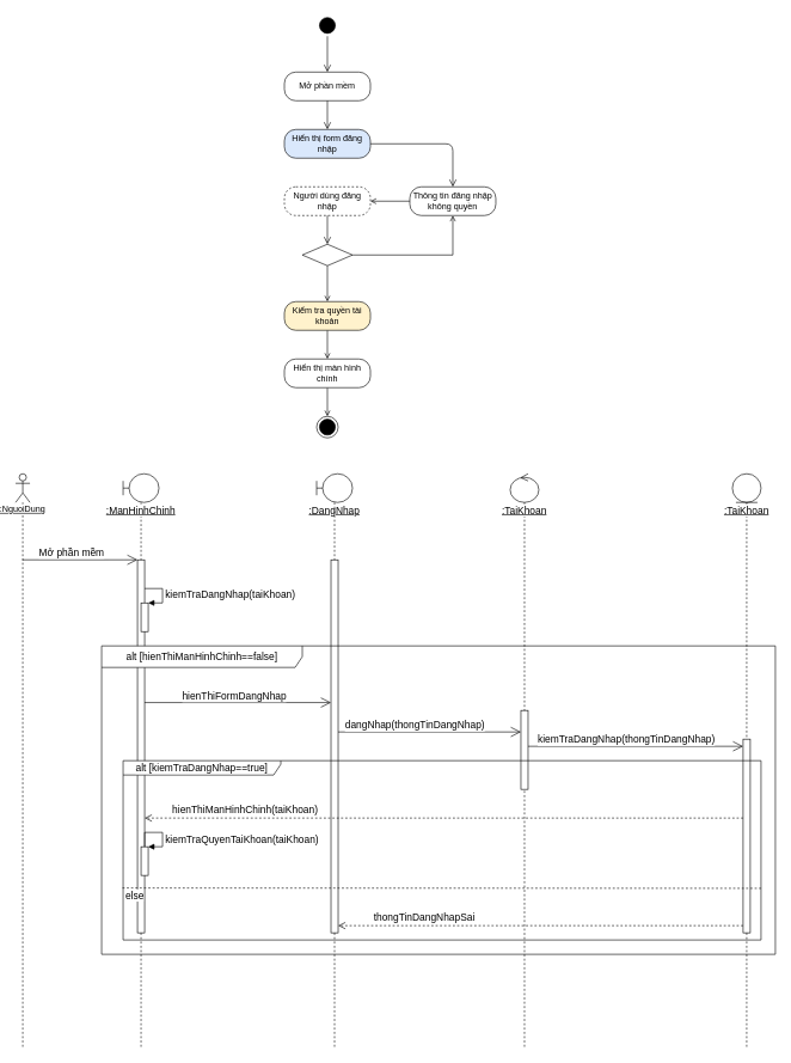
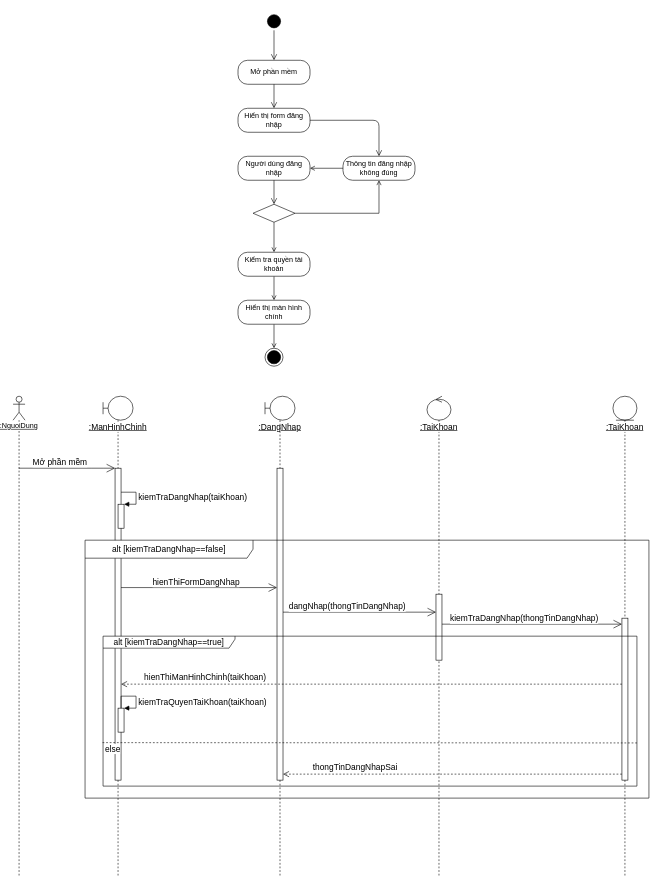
  <mxCell id="0" />
  <mxCell id="1" parent="0" />
  <mxCell id="2" value="" style="ellipse;html=1;shape=startState;fillColor=#000000;" vertex="1" parent="1"><mxGeometry x="440" y="20" width="30" height="30" as="geometry" /></mxCell>
  <mxCell id="3" value="" style="edgeStyle=orthogonalEdgeStyle;html=1;verticalAlign=bottom;endArrow=open;endSize=8;" edge="1" source="2" parent="1" target="4"><mxGeometry relative="1" as="geometry"><mxPoint x="455" y="110" as="targetPoint" /></mxGeometry></mxCell>
  <mxCell id="4" value="Mở phần mềm" style="rounded=1;whiteSpace=wrap;html=1;arcSize=40;fontColor=#000000;fillColor=#FFFFFF;" vertex="1" parent="1"><mxGeometry x="395" y="100" width="120" height="40" as="geometry" /></mxCell>
  <mxCell id="5" value="" style="edgeStyle=orthogonalEdgeStyle;html=1;verticalAlign=bottom;endArrow=open;endSize=8;" edge="1" source="4" parent="1" target="6"><mxGeometry relative="1" as="geometry"><mxPoint x="455" y="235" as="targetPoint" /></mxGeometry></mxCell>
- <mxCell id="6" value="Hiển thị form đăng nhập" style="rounded=1;whiteSpace=wrap;html=1;arcSize=40;fontColor=#000000;fillColor=#dae8fc;" vertex="1" parent="1"><mxGeometry x="395" y="180" width="120" height="40" as="geometry" /></mxCell>
+ <mxCell id="6" value="Hiển thị form đăng nhập" style="rounded=1;whiteSpace=wrap;html=1;arcSize=40;fontColor=#000000;fillColor=#FFFFFF;" vertex="1" parent="1"><mxGeometry x="395" y="180" width="120" height="40" as="geometry" /></mxCell>
  <mxCell id="7" value="" style="edgeStyle=orthogonalEdgeStyle;html=1;verticalAlign=bottom;endArrow=open;endSize=8;" edge="1" source="6" parent="1" target="14"><mxGeometry relative="1" as="geometry"><mxPoint x="455" y="340" as="targetPoint" /></mxGeometry></mxCell>
- <mxCell id="8" value="Người dùng đăng nhập" style="rounded=1;whiteSpace=wrap;html=1;arcSize=40;fontColor=#000000;fillColor=#FFFFFF;dashed=1;" vertex="1" parent="1"><mxGeometry x="395" y="260" width="120" height="40" as="geometry" /></mxCell>
+ <mxCell id="8" value="Người dùng đăng nhập" style="rounded=1;whiteSpace=wrap;html=1;arcSize=40;fontColor=#000000;fillColor=#FFFFFF;" vertex="1" parent="1"><mxGeometry x="395" y="260" width="120" height="40" as="geometry" /></mxCell>
  <mxCell id="9" value="" style="edgeStyle=orthogonalEdgeStyle;html=1;verticalAlign=bottom;endArrow=open;endSize=8;entryX=0.5;entryY=0;entryDx=0;entryDy=0;" edge="1" source="8" parent="1" target="12"><mxGeometry relative="1" as="geometry"><mxPoint x="455" y="340" as="targetPoint" /></mxGeometry></mxCell>
  <mxCell id="10" style="edgeStyle=orthogonalEdgeStyle;rounded=0;orthogonalLoop=1;jettySize=auto;html=1;entryX=0.5;entryY=1;entryDx=0;entryDy=0;endArrow=open;endFill=0;" edge="1" parent="1" source="12" target="14"><mxGeometry relative="1" as="geometry"><Array as="points"><mxPoint x="630" y="355" /></Array></mxGeometry></mxCell>
  <mxCell id="11" style="edgeStyle=orthogonalEdgeStyle;rounded=0;orthogonalLoop=1;jettySize=auto;html=1;endArrow=open;endFill=0;" edge="1" parent="1" source="12" target="16"><mxGeometry relative="1" as="geometry" /></mxCell>
  <mxCell id="12" value="" style="rhombus;whiteSpace=wrap;html=1;" vertex="1" parent="1"><mxGeometry x="420" y="340" width="70" height="30" as="geometry" /></mxCell>
  <mxCell id="13" style="edgeStyle=orthogonalEdgeStyle;rounded=0;orthogonalLoop=1;jettySize=auto;html=1;entryX=1;entryY=0.5;entryDx=0;entryDy=0;endArrow=open;endFill=0;" edge="1" parent="1" source="14" target="8"><mxGeometry relative="1" as="geometry" /></mxCell>
- <mxCell id="14" value="Thông tin đăng nhập không quyền" style="rounded=1;whiteSpace=wrap;html=1;arcSize=40;fontColor=#000000;fillColor=#FFFFFF;" vertex="1" parent="1"><mxGeometry x="570" y="260" width="120" height="40" as="geometry" /></mxCell>
+ <mxCell id="14" value="Thông tin đăng nhập không đúng" style="rounded=1;whiteSpace=wrap;html=1;arcSize=40;fontColor=#000000;fillColor=#FFFFFF;" vertex="1" parent="1"><mxGeometry x="570" y="260" width="120" height="40" as="geometry" /></mxCell>
  <mxCell id="15" style="edgeStyle=orthogonalEdgeStyle;rounded=0;orthogonalLoop=1;jettySize=auto;html=1;endArrow=open;endFill=0;" edge="1" parent="1" source="16" target="19"><mxGeometry relative="1" as="geometry" /></mxCell>
- <mxCell id="16" value="Kiểm tra quyền tài khoản" style="rounded=1;whiteSpace=wrap;html=1;arcSize=40;fontColor=#000000;fillColor=#fff2cc;" vertex="1" parent="1"><mxGeometry x="395" y="420" width="120" height="40" as="geometry" /></mxCell>
+ <mxCell id="16" value="Kiểm tra quyền tài khoản" style="rounded=1;whiteSpace=wrap;html=1;arcSize=40;fontColor=#000000;fillColor=#FFFFFF;" vertex="1" parent="1"><mxGeometry x="395" y="420" width="120" height="40" as="geometry" /></mxCell>
  <mxCell id="17" value="" style="ellipse;html=1;shape=endState;fillColor=#000000;" vertex="1" parent="1"><mxGeometry x="440" y="580" width="30" height="30" as="geometry" /></mxCell>
  <mxCell id="18" style="edgeStyle=orthogonalEdgeStyle;rounded=0;orthogonalLoop=1;jettySize=auto;html=1;endArrow=open;endFill=0;" edge="1" parent="1" source="19" target="17"><mxGeometry relative="1" as="geometry" /></mxCell>
  <mxCell id="19" value="Hiển thị màn hình chính" style="rounded=1;whiteSpace=wrap;html=1;arcSize=40;fontColor=#000000;fillColor=#FFFFFF;" vertex="1" parent="1"><mxGeometry x="395" y="500" width="120" height="40" as="geometry" /></mxCell>
  <mxCell id="20" value="&lt;u&gt;:NguoiDung&lt;/u&gt;" style="shape=umlLifeline;participant=umlActor;perimeter=lifelinePerimeter;whiteSpace=wrap;html=1;container=1;collapsible=0;recursiveResize=0;verticalAlign=top;spacingTop=36;outlineConnect=0;strokeColor=#000000;fillColor=#FFFFFF;labelBackgroundColor=#ffffff;" vertex="1" parent="1"><mxGeometry x="20" y="660" width="20" height="800" as="geometry" /></mxCell>
  <mxCell id="21" value="&lt;u style=&quot;font-size: 14px;&quot;&gt;:DangNhap&lt;/u&gt;" style="shape=umlLifeline;participant=umlBoundary;perimeter=lifelinePerimeter;whiteSpace=wrap;html=1;container=1;collapsible=0;recursiveResize=0;verticalAlign=top;spacingTop=36;outlineConnect=0;strokeColor=#000000;fillColor=#FFFFFF;fontSize=14;" vertex="1" parent="1"><mxGeometry x="440" y="660" width="50" height="800" as="geometry" /></mxCell>
  <mxCell id="22" value="" style="html=1;points=[];perimeter=orthogonalPerimeter;labelBackgroundColor=#ffffff;strokeColor=#000000;fillColor=#FFFFFF;fontSize=14;" vertex="1" parent="21"><mxGeometry x="20" y="120" width="10" height="520" as="geometry" /></mxCell>
  <mxCell id="23" value="&lt;u style=&quot;font-size: 14px;&quot;&gt;:TaiKhoan&lt;/u&gt;" style="shape=umlLifeline;participant=umlControl;perimeter=lifelinePerimeter;whiteSpace=wrap;html=1;container=1;collapsible=0;recursiveResize=0;verticalAlign=top;spacingTop=36;outlineConnect=0;strokeColor=#000000;fillColor=#FFFFFF;labelBackgroundColor=#ffffff;fontSize=14;" vertex="1" parent="1"><mxGeometry x="710" y="660" width="40" height="800" as="geometry" /></mxCell>
  <mxCell id="24" value="" style="html=1;points=[];perimeter=orthogonalPerimeter;labelBackgroundColor=#ffffff;strokeColor=#000000;fillColor=#FFFFFF;fontSize=14;" vertex="1" parent="23"><mxGeometry x="15" y="330" width="10" height="110" as="geometry" /></mxCell>
  <mxCell id="25" value="&lt;u style=&quot;font-size: 14px;&quot;&gt;:TaiKhoan&lt;/u&gt;" style="shape=umlLifeline;participant=umlEntity;perimeter=lifelinePerimeter;whiteSpace=wrap;html=1;container=1;collapsible=0;recursiveResize=0;verticalAlign=top;spacingTop=36;outlineConnect=0;strokeColor=#000000;fillColor=#FFFFFF;labelBackgroundColor=#ffffff;fontSize=14;" vertex="1" parent="1"><mxGeometry x="1020" y="660" width="40" height="800" as="geometry" /></mxCell>
  <mxCell id="26" value="" style="html=1;points=[];perimeter=orthogonalPerimeter;labelBackgroundColor=#ffffff;strokeColor=#000000;fillColor=#FFFFFF;fontSize=14;" vertex="1" parent="25"><mxGeometry x="15" y="370" width="10" height="270" as="geometry" /></mxCell>
  <mxCell id="27" value="&lt;u style=&quot;font-size: 14px;&quot;&gt;:ManHinhChinh&lt;/u&gt;" style="shape=umlLifeline;participant=umlBoundary;perimeter=lifelinePerimeter;whiteSpace=wrap;html=1;container=1;collapsible=0;recursiveResize=0;verticalAlign=top;spacingTop=36;outlineConnect=0;strokeColor=#000000;fillColor=#FFFFFF;labelBackgroundColor=#ffffff;fontSize=14;" vertex="1" parent="1"><mxGeometry x="170" y="660" width="50" height="800" as="geometry" /></mxCell>
  <mxCell id="28" value="" style="html=1;points=[];perimeter=orthogonalPerimeter;labelBackgroundColor=#ffffff;strokeColor=#000000;fillColor=#FFFFFF;fontSize=14;" vertex="1" parent="27"><mxGeometry x="20" y="120" width="10" height="520" as="geometry" /></mxCell>
  <mxCell id="29" value="" style="html=1;points=[];perimeter=orthogonalPerimeter;labelBackgroundColor=#ffffff;strokeColor=#000000;fillColor=#FFFFFF;fontSize=14;" vertex="1" parent="27"><mxGeometry x="25" y="180.06" width="10" height="40" as="geometry" /></mxCell>
  <mxCell id="30" value="kiemTraDangNhap(taiKhoan)" style="edgeStyle=orthogonalEdgeStyle;html=1;align=left;spacingLeft=2;endArrow=block;rounded=0;entryX=1;entryY=0;strokeColor=#000000;fontSize=14;" edge="1" target="29" parent="27" source="28"><mxGeometry relative="1" as="geometry"><mxPoint x="30" y="160.06" as="sourcePoint" /><Array as="points"><mxPoint x="55" y="160" /><mxPoint x="55" y="180" /></Array></mxGeometry></mxCell>
  <mxCell id="31" value="" style="html=1;points=[];perimeter=orthogonalPerimeter;labelBackgroundColor=#ffffff;strokeColor=#000000;fillColor=#FFFFFF;fontSize=14;" vertex="1" parent="27"><mxGeometry x="25" y="520" width="10" height="40" as="geometry" /></mxCell>
  <mxCell id="32" value="kiemTraQuyenTaiKhoan(taiKhoan)" style="edgeStyle=orthogonalEdgeStyle;html=1;align=left;spacingLeft=2;endArrow=block;rounded=0;entryX=1;entryY=0;strokeColor=#000000;fontSize=14;" edge="1" target="31" parent="27"><mxGeometry x="0.295" relative="1" as="geometry"><mxPoint x="30" y="520" as="sourcePoint" /><Array as="points"><mxPoint x="30" y="500" /><mxPoint x="55" y="500" /><mxPoint x="55" y="520" /></Array><mxPoint as="offset" /></mxGeometry></mxCell>
  <mxCell id="33" value="Mở phần mềm" style="endArrow=open;endFill=1;endSize=12;html=1;strokeColor=#000000;fontSize=14;" edge="1" parent="1" source="20" target="28"><mxGeometry x="-0.154" y="10" width="160" relative="1" as="geometry"><mxPoint x="130" y="950" as="sourcePoint" /><mxPoint x="200" y="780" as="targetPoint" /><Array as="points"><mxPoint x="160" y="780" /></Array><mxPoint as="offset" /></mxGeometry></mxCell>
  <mxCell id="34" value="hienThiFormDangNhap" style="endArrow=open;endFill=1;endSize=12;html=1;strokeColor=#000000;fontSize=14;" edge="1" parent="1" source="28"><mxGeometry x="-0.043" y="9" width="160" relative="1" as="geometry"><mxPoint x="230" y="979" as="sourcePoint" /><mxPoint x="460" y="979" as="targetPoint" /><Array as="points"><mxPoint x="350" y="979" /></Array><mxPoint x="1" as="offset" /></mxGeometry></mxCell>
  <mxCell id="35" value="" style="endArrow=open;endFill=1;endSize=12;html=1;strokeColor=#000000;fontSize=14;" edge="1" parent="1" source="22" target="24"><mxGeometry width="160" relative="1" as="geometry"><mxPoint x="520" y="1020" as="sourcePoint" /><mxPoint x="680" y="1020" as="targetPoint" /><Array as="points"><mxPoint x="610" y="1020" /></Array></mxGeometry></mxCell>
  <mxCell id="36" value="dangNhap(thongTinDangNhap)" style="edgeLabel;html=1;align=center;verticalAlign=middle;resizable=0;points=[];fontSize=14;" vertex="1" connectable="0" parent="35"><mxGeometry x="-0.219" y="-3" relative="1" as="geometry"><mxPoint x="6" y="-13" as="offset" /></mxGeometry></mxCell>
  <mxCell id="37" value="" style="endArrow=open;endFill=1;endSize=12;html=1;strokeColor=#000000;fontSize=14;" edge="1" parent="1" target="26"><mxGeometry width="160" relative="1" as="geometry"><mxPoint x="735" y="1040" as="sourcePoint" /><mxPoint x="965" y="1040" as="targetPoint" /></mxGeometry></mxCell>
  <mxCell id="38" value="kiemTraDangNhap(thongTinDangNhap)" style="edgeLabel;html=1;align=center;verticalAlign=middle;resizable=0;points=[];fontSize=14;" vertex="1" connectable="0" parent="37"><mxGeometry x="-0.311" relative="1" as="geometry"><mxPoint x="33.18" y="-10" as="offset" /></mxGeometry></mxCell>
  <mxCell id="39" value="hienThiManHinhChinh(taiKhoan)" style="html=1;verticalAlign=bottom;endArrow=open;dashed=1;endSize=8;strokeColor=#000000;fontSize=14;" edge="1" parent="1" source="26" target="28"><mxGeometry x="0.665" relative="1" as="geometry"><mxPoint x="1000" y="1090" as="sourcePoint" /><mxPoint x="590" y="1140" as="targetPoint" /><Array as="points"><mxPoint x="590" y="1140" /></Array><mxPoint as="offset" /></mxGeometry></mxCell>
  <mxCell id="40" value="thongTinDangNhapSai" style="html=1;verticalAlign=bottom;endArrow=open;dashed=1;endSize=8;strokeColor=#000000;fontSize=14;" edge="1" parent="1" source="26" target="22"><mxGeometry x="0.575" relative="1" as="geometry"><mxPoint x="930" y="1290" as="sourcePoint" /><mxPoint x="850" y="1290" as="targetPoint" /><Array as="points"><mxPoint x="680" y="1290" /></Array><mxPoint as="offset" /></mxGeometry></mxCell>
  <mxCell id="41" value="alt [kiemTraDangNhap==true]" style="shape=umlFrame;whiteSpace=wrap;html=1;labelBackgroundColor=#ffffff;strokeColor=#000000;fillColor=#FFFFFF;fontSize=14;width=220;height=20;" vertex="1" parent="1"><mxGeometry x="170" y="1060" width="890" height="250" as="geometry" /></mxCell>
  <mxCell id="42" value="" style="endArrow=none;dashed=1;html=1;strokeColor=#000000;fontSize=14;exitX=-0.001;exitY=0.71;exitDx=0;exitDy=0;exitPerimeter=0;" edge="1" parent="1" source="41"><mxGeometry width="50" height="50" relative="1" as="geometry"><mxPoint x="330" y="1310" as="sourcePoint" /><mxPoint x="1061" y="1238" as="targetPoint" /></mxGeometry></mxCell>
  <mxCell id="43" value="else" style="edgeLabel;html=1;align=center;verticalAlign=middle;resizable=0;points=[];fontSize=14;" vertex="1" connectable="0" parent="42"><mxGeometry x="-0.97" y="1" relative="1" as="geometry"><mxPoint x="3" y="11.49" as="offset" /></mxGeometry></mxCell>
- <mxCell id="44" value="alt [hienThiManHinhChinh==false]" style="shape=umlFrame;whiteSpace=wrap;html=1;labelBackgroundColor=#ffffff;strokeColor=#000000;fillColor=#FFFFFF;fontSize=14;width=280;height=30;" vertex="1" parent="1"><mxGeometry x="140" y="900" width="940" height="430" as="geometry" /></mxCell>
+ <mxCell id="44" value="alt [kiemTraDangNhap==false]" style="shape=umlFrame;whiteSpace=wrap;html=1;labelBackgroundColor=#ffffff;strokeColor=#000000;fillColor=#FFFFFF;fontSize=14;width=280;height=30;" vertex="1" parent="1"><mxGeometry x="140" y="900" width="940" height="430" as="geometry" /></mxCell>
